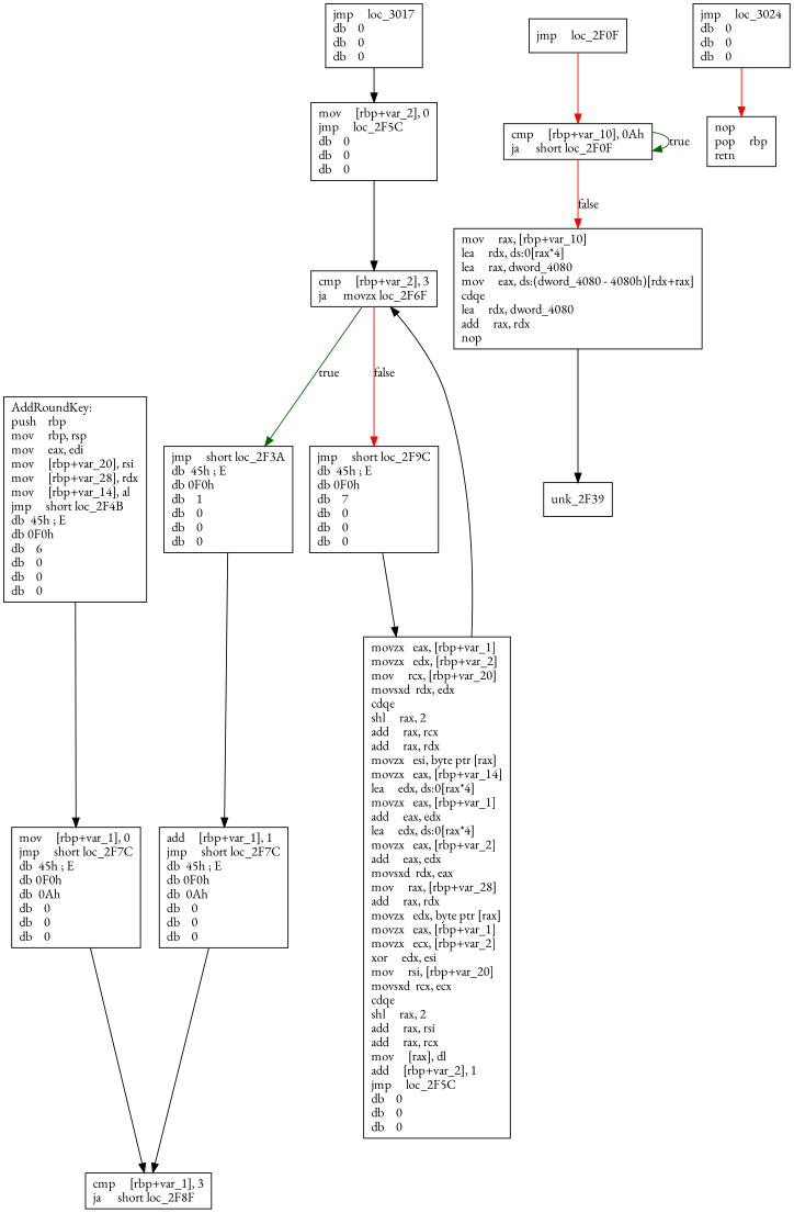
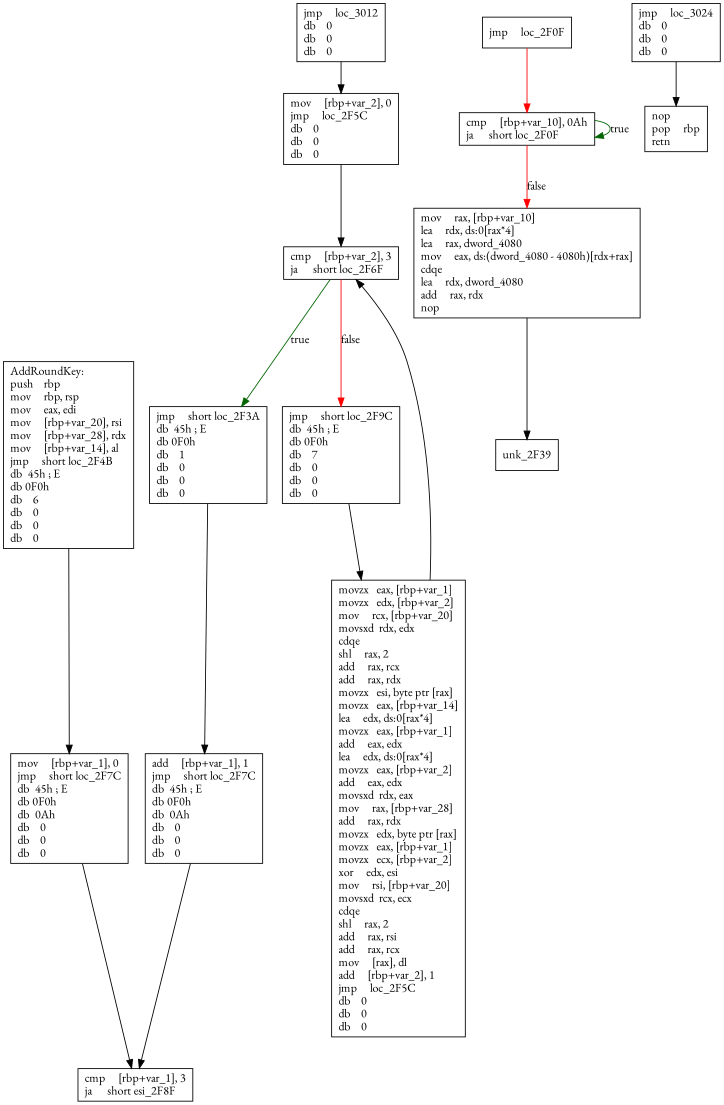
  digraph {
    fontname="EB Garamond"
    node [fontname="EB Garamond" shape=box]
    edge [fontname="EB Garamond"]
    n1 [label="AddRoundKey:\lpush    rbp\lmov     rbp, rsp\lmov     eax, edi\lmov     [rbp+var_20], rsi\lmov     [rbp+var_28], rdx\lmov     [rbp+var_14], al\ljmp     short loc_2F4B\ldb  45h ; E\ldb 0F0h\ldb    6\ldb    0\ldb    0\ldb    0\l"]
    n2 [label="mov     [rbp+var_1], 0\ljmp     short loc_2F7C\ldb  45h ; E\ldb 0F0h\ldb  0Ah\ldb    0\ldb    0\ldb    0\l"]
-   n3 [label="cmp     [rbp+var_1], 3\lja      short loc_2F8F\l"]
+   n3 [label="cmp     [rbp+var_1], 3\lja      short esi_2F8F\l"]
    n4 [label="cmp     [rbp+var_10], 0Ah\lja      short loc_2F0F\l"]
    n5 [label="mov     rax, [rbp+var_10]\llea     rdx, ds:0[rax*4]\llea     rax, dword_4080\lmov     eax, ds:(dword_4080 - 4080h)[rdx+rax]\lcdqe\llea     rdx, dword_4080\ladd     rax, rdx\lnop\l"]
    n6 [label="unk_2F39\l"]
    n7 [label="add     [rbp+var_1], 1\ljmp     short loc_2F7C\ldb  45h ; E\ldb 0F0h\ldb  0Ah\ldb    0\ldb    0\ldb    0\l"]
-   n8 [label="cmp     [rbp+var_2], 3\lja      movzx loc_2F6F\l"]
+   n8 [label="cmp     [rbp+var_2], 3\lja      short loc_2F6F\l"]
    n9 [label="jmp     short loc_2F9C\ldb  45h ; E\ldb 0F0h\ldb    7\ldb    0\ldb    0\ldb    0\l"]
    n10 [label="jmp     short loc_2F3A\ldb  45h ; E\ldb 0F0h\ldb    1\ldb    0\ldb    0\ldb    0\l"]
    n11 [label="movzx   eax, [rbp+var_1]\lmovzx   edx, [rbp+var_2]\lmov     rcx, [rbp+var_20]\lmovsxd  rdx, edx\lcdqe\lshl     rax, 2\ladd     rax, rcx\ladd     rax, rdx\lmovzx   esi, byte ptr [rax]\lmovzx   eax, [rbp+var_14]\llea     edx, ds:0[rax*4]\lmovzx   eax, [rbp+var_1]\ladd     eax, edx\llea     edx, ds:0[rax*4]\lmovzx   eax, [rbp+var_2]\ladd     eax, edx\lmovsxd  rdx, eax\lmov     rax, [rbp+var_28]\ladd     rax, rdx\lmovzx   edx, byte ptr [rax]\lmovzx   eax, [rbp+var_1]\lmovzx   ecx, [rbp+var_2]\lxor     edx, esi\lmov     rsi, [rbp+var_20]\lmovsxd  rcx, ecx\lcdqe\lshl     rax, 2\ladd     rax, rsi\ladd     rax, rcx\lmov     [rax], dl\ladd     [rbp+var_2], 1\ljmp     loc_2F5C\ldb    0\ldb    0\ldb    0\l"]
-   n12 [label="jmp     loc_3017\ldb    0\ldb    0\ldb    0\l"]
+   n12 [label="jmp     loc_3012\ldb    0\ldb    0\ldb    0\l"]
    n13 [label="mov     [rbp+var_2], 0\ljmp     loc_2F5C\ldb    0\ldb    0\ldb    0\l"]
    n14 [label="jmp     loc_3024\ldb    0\ldb    0\ldb    0\l"]
    n15 [label="nop\lpop     rbp\lretn\l"]
    n16 [label="jmp     loc_2F0F\l"]
    n1 -> n2
    n2 -> n3
    n4 -> n4 [color=darkgreen label=true]
    n4 -> n5 [color=red label=false]
    n5 -> n6
    n7 -> n3
    n8 -> n9 [color=red label=false]
    n8 -> n10 [color=darkgreen label=true]
    n9 -> n11
    n10 -> n7
    n11 -> n8
    n12 -> n13
    n13 -> n8
-   n14 -> n15 [color=red]
+   n14 -> n15
    n16 -> n4 [color=red]
  }
